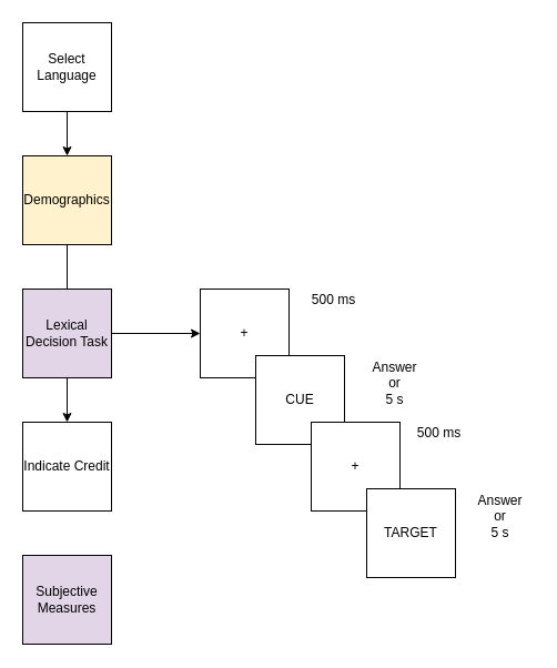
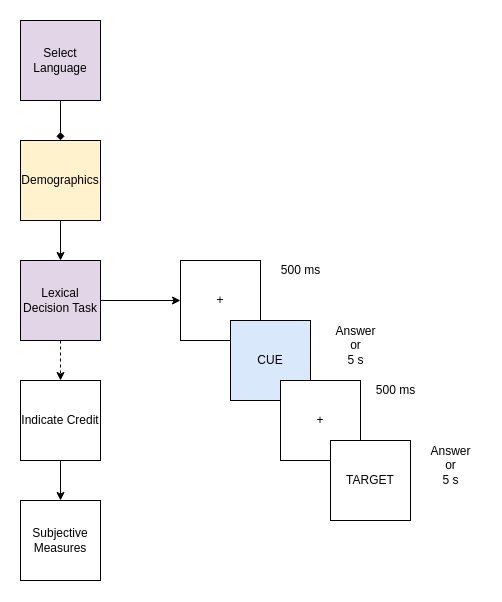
  <mxCell id="0" />
  <mxCell id="1" parent="0" />
- <mxCell id="2" value="" style="edgeStyle=orthogonalEdgeStyle;rounded=0;orthogonalLoop=1;jettySize=auto;html=1;" edge="1" parent="1" source="3" target="5"><mxGeometry relative="1" as="geometry" /></mxCell>
- <mxCell id="3" value="Select Language" style="whiteSpace=wrap;html=1;aspect=fixed;" vertex="1" parent="1"><mxGeometry x="20" y="20" width="80" height="80" as="geometry" /></mxCell>
- <mxCell id="4" value="" style="edgeStyle=orthogonalEdgeStyle;rounded=0;orthogonalLoop=1;jettySize=auto;html=1;endArrow=none;" edge="1" parent="1" source="5" target="8"><mxGeometry relative="1" as="geometry" /></mxCell>
+ <mxCell id="2" value="" style="edgeStyle=orthogonalEdgeStyle;rounded=0;orthogonalLoop=1;jettySize=auto;html=1;endArrow=diamond;" edge="1" parent="1" source="3" target="5"><mxGeometry relative="1" as="geometry" /></mxCell>
+ <mxCell id="3" value="Select Language" style="whiteSpace=wrap;html=1;aspect=fixed;fillColor=#e1d5e7;" vertex="1" parent="1"><mxGeometry x="20" y="20" width="80" height="80" as="geometry" /></mxCell>
+ <mxCell id="4" value="" style="edgeStyle=orthogonalEdgeStyle;rounded=0;orthogonalLoop=1;jettySize=auto;html=1;" edge="1" parent="1" source="5" target="8"><mxGeometry relative="1" as="geometry" /></mxCell>
  <mxCell id="5" value="Demographics" style="whiteSpace=wrap;html=1;aspect=fixed;fillColor=#fff2cc;" vertex="1" parent="1"><mxGeometry x="20" y="140" width="80" height="80" as="geometry" /></mxCell>
  <mxCell id="6" value="" style="edgeStyle=orthogonalEdgeStyle;rounded=0;orthogonalLoop=1;jettySize=auto;html=1;" edge="1" parent="1" source="8" target="9"><mxGeometry relative="1" as="geometry" /></mxCell>
- <mxCell id="7" value="" style="edgeStyle=orthogonalEdgeStyle;rounded=0;orthogonalLoop=1;jettySize=auto;html=1;" edge="1" parent="1" source="8" target="18"><mxGeometry relative="1" as="geometry" /></mxCell>
+ <mxCell id="7" value="" style="edgeStyle=orthogonalEdgeStyle;rounded=0;orthogonalLoop=1;jettySize=auto;html=1;dashed=1;" edge="1" parent="1" source="8" target="18"><mxGeometry relative="1" as="geometry" /></mxCell>
  <mxCell id="8" value="Lexical Decision Task" style="whiteSpace=wrap;html=1;aspect=fixed;fillColor=#e1d5e7;" vertex="1" parent="1"><mxGeometry x="20" y="260" width="80" height="80" as="geometry" /></mxCell>
  <mxCell id="9" value="+" style="whiteSpace=wrap;html=1;aspect=fixed;" vertex="1" parent="1"><mxGeometry x="180" y="260" width="80" height="80" as="geometry" /></mxCell>
- <mxCell id="10" value="CUE" style="whiteSpace=wrap;html=1;aspect=fixed;" vertex="1" parent="1"><mxGeometry x="230" y="320" width="80" height="80" as="geometry" /></mxCell>
+ <mxCell id="10" value="CUE" style="whiteSpace=wrap;html=1;aspect=fixed;fillColor=#dae8fc;" vertex="1" parent="1"><mxGeometry x="230" y="320" width="80" height="80" as="geometry" /></mxCell>
  <mxCell id="11" value="500 ms" style="text;html=1;align=center;verticalAlign=middle;resizable=0;points=[];autosize=1;strokeColor=none;fillColor=none;" vertex="1" parent="1"><mxGeometry x="275" y="260" width="50" height="20" as="geometry" /></mxCell>
  <mxCell id="12" value="Answer&lt;br&gt;or&lt;br&gt;5 s" style="text;html=1;align=center;verticalAlign=middle;resizable=0;points=[];autosize=1;strokeColor=none;fillColor=none;" vertex="1" parent="1"><mxGeometry x="325" y="320" width="60" height="50" as="geometry" /></mxCell>
  <mxCell id="13" value="+" style="whiteSpace=wrap;html=1;aspect=fixed;" vertex="1" parent="1"><mxGeometry x="280" y="380" width="80" height="80" as="geometry" /></mxCell>
  <mxCell id="14" value="TARGET" style="whiteSpace=wrap;html=1;aspect=fixed;" vertex="1" parent="1"><mxGeometry x="330" y="440" width="80" height="80" as="geometry" /></mxCell>
  <mxCell id="15" value="500 ms" style="text;html=1;align=center;verticalAlign=middle;resizable=0;points=[];autosize=1;strokeColor=none;fillColor=none;" vertex="1" parent="1"><mxGeometry x="370" y="380" width="50" height="20" as="geometry" /></mxCell>
  <mxCell id="16" value="Answer&lt;br&gt;or&lt;br&gt;5 s" style="text;html=1;align=center;verticalAlign=middle;resizable=0;points=[];autosize=1;strokeColor=none;fillColor=none;" vertex="1" parent="1"><mxGeometry x="420" y="440" width="60" height="50" as="geometry" /></mxCell>
+ <mxCell id="17" value="" style="edgeStyle=orthogonalEdgeStyle;rounded=0;orthogonalLoop=1;jettySize=auto;html=1;" edge="1" parent="1" source="18" target="19"><mxGeometry relative="1" as="geometry" /></mxCell>
  <mxCell id="18" value="Indicate Credit" style="whiteSpace=wrap;html=1;aspect=fixed;" vertex="1" parent="1"><mxGeometry x="20" y="380" width="80" height="80" as="geometry" /></mxCell>
- <mxCell id="19" value="Subjective&lt;br&gt;Measures" style="whiteSpace=wrap;html=1;aspect=fixed;fillColor=#e1d5e7;" vertex="1" parent="1"><mxGeometry x="20" y="500" width="80" height="80" as="geometry" /></mxCell>
+ <mxCell id="19" value="Subjective&lt;br&gt;Measures" style="whiteSpace=wrap;html=1;aspect=fixed;" vertex="1" parent="1"><mxGeometry x="20" y="500" width="80" height="80" as="geometry" /></mxCell>
